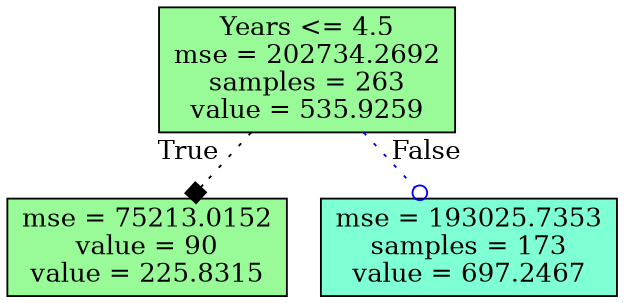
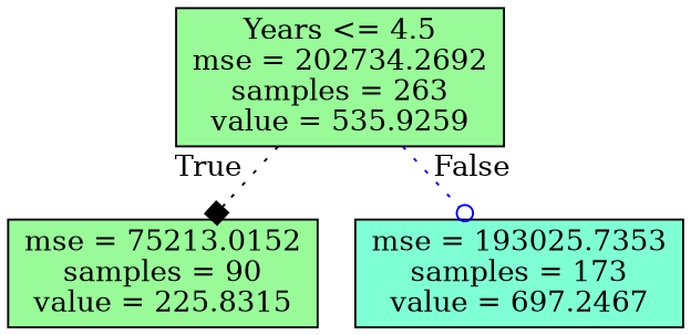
  digraph {
    node [color=black fillcolor=palegreen shape=box style=filled]
    edge [labeldistance=2.5 style=dotted]
    n1 [label="Years <= 4.5\nmse = 202734.2692\nsamples = 263\nvalue = 535.9259"]
-   n2 [label="mse = 75213.0152\nvalue = 90\nvalue = 225.8315"]
+   n2 [label="mse = 75213.0152\nsamples = 90\nvalue = 225.8315"]
    n3 [fillcolor=aquamarine label="mse = 193025.7353\nsamples = 173\nvalue = 697.2467"]
    n1 -> n2 [headlabel=True labelangle=45 color=black arrowhead=box]
    n1 -> n3 [headlabel=False labelangle=-45 color=blue arrowhead=odot]
  }
